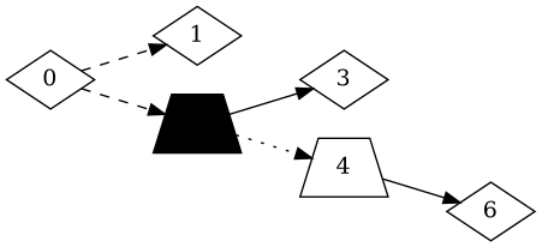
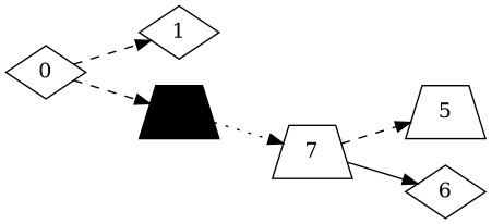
  strict digraph {
    rankdir=LR
    node [shape=diamond]
    edge [style=dashed]
    0
    1
    2 [fillcolor=black shape=trapezium style=filled]
-   3
-   4 [shape=trapezium]
+   4 [shape=trapezium label=7]
+   5 [shape=trapezium]
    6
    0 -> 1
    0 -> 2
-   2 -> 3 [style=solid]
    2 -> 4 [style=dotted]
+   4 -> 5
    4 -> 6 [style=solid]
  }
